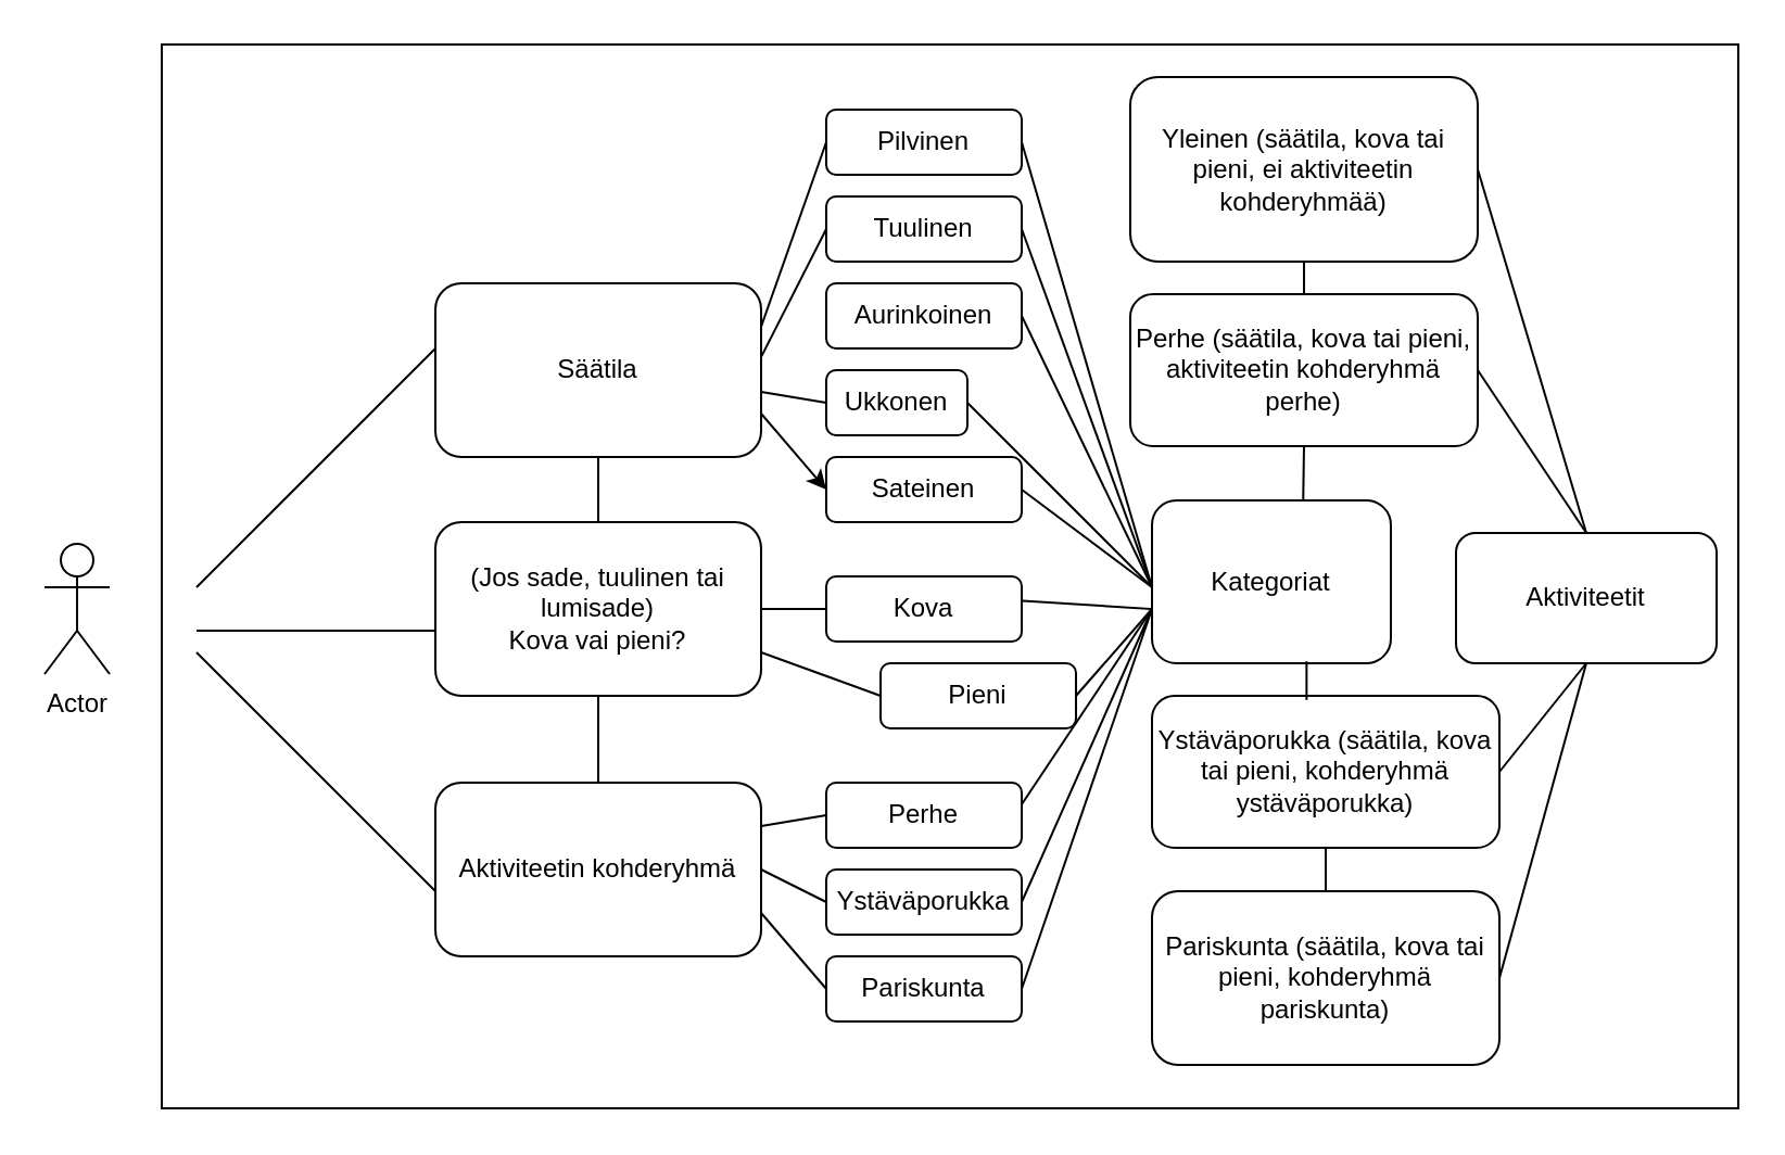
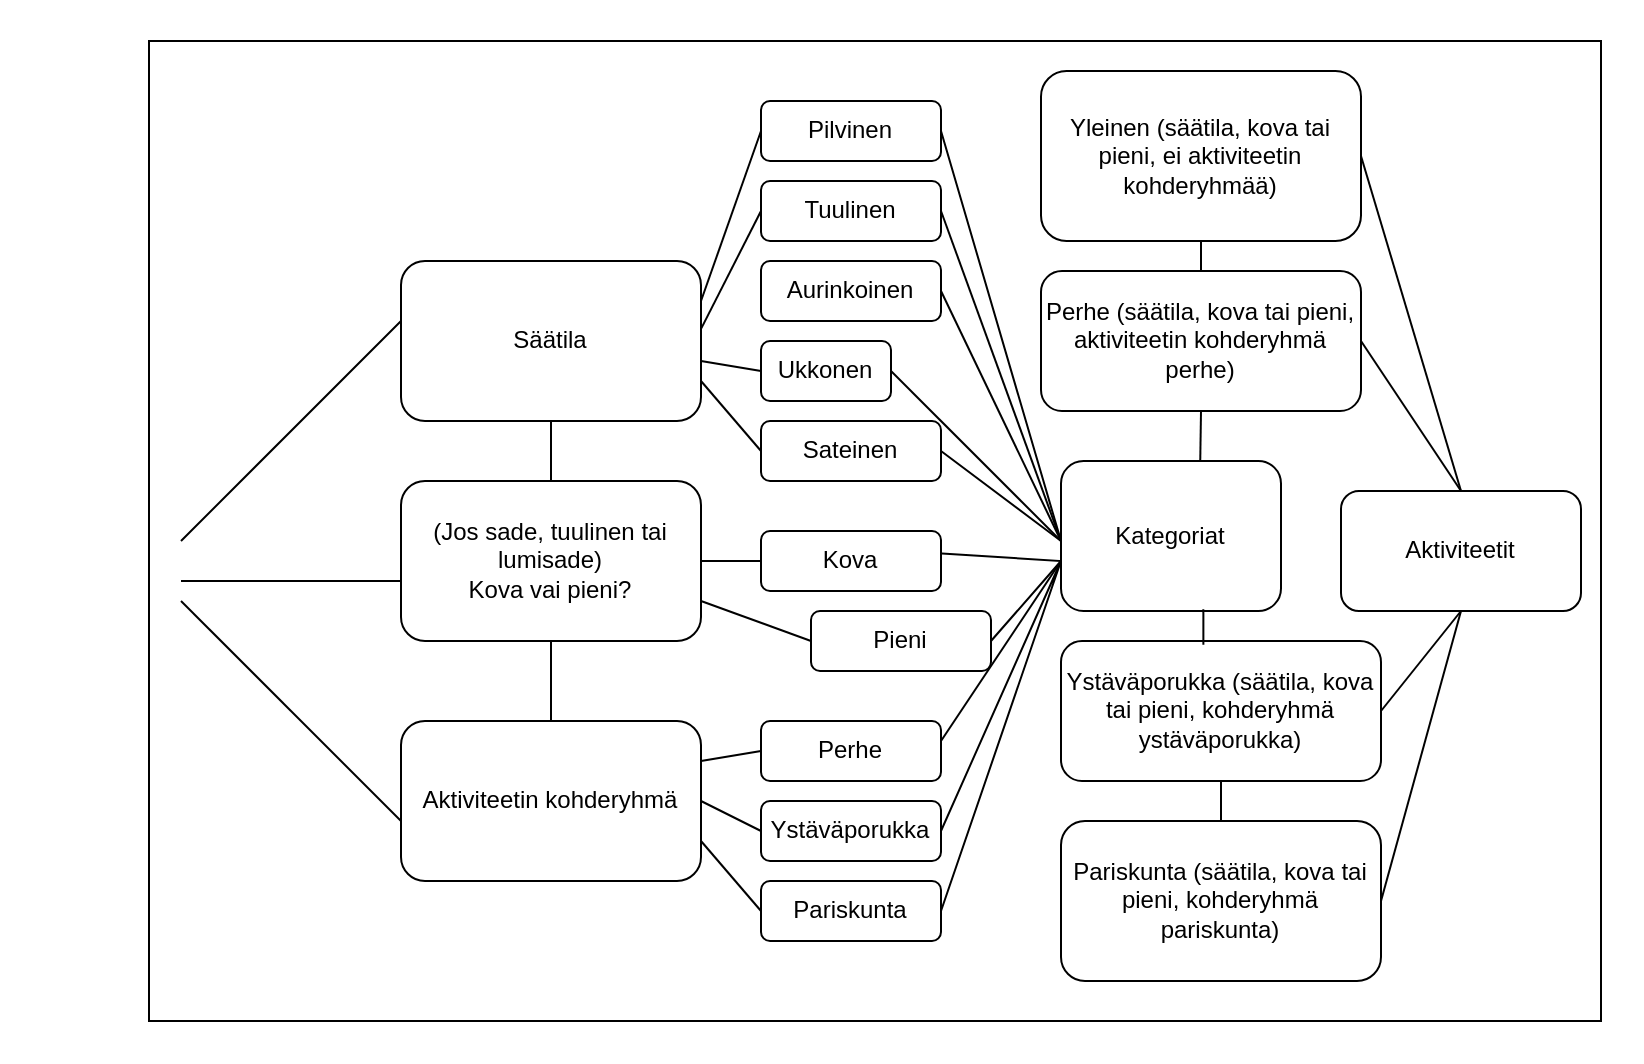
  <mxCell id="0" />
  <mxCell id="1" parent="0" />
  <mxCell id="2" value="" style="rounded=0;whiteSpace=wrap;html=1;" vertex="1" parent="1"><mxGeometry x="74" y="20" width="726" height="490" as="geometry" /></mxCell>
- <mxCell id="3" value="Actor" style="shape=umlActor;verticalLabelPosition=bottom;verticalAlign=top;html=1;outlineConnect=0;" vertex="1" parent="1"><mxGeometry x="20" y="250" width="30" height="60" as="geometry" /></mxCell>
  <mxCell id="4" value="Aktiviteetin kohderyhmä" style="rounded=1;whiteSpace=wrap;html=1;" vertex="1" parent="1"><mxGeometry x="200" y="360" width="150" height="80" as="geometry" /></mxCell>
  <mxCell id="5" value="(Jos sade, tuulinen tai lumisade)&lt;div&gt;Kova vai pieni?&lt;/div&gt;" style="rounded=1;whiteSpace=wrap;html=1;" vertex="1" parent="1"><mxGeometry x="200" y="240" width="150" height="80" as="geometry" /></mxCell>
  <mxCell id="6" value="Säätila" style="rounded=1;whiteSpace=wrap;html=1;" vertex="1" parent="1"><mxGeometry x="200" y="130" width="150" height="80" as="geometry" /></mxCell>
  <mxCell id="7" value="" style="endArrow=none;html=1;rounded=0;" edge="1" parent="1"><mxGeometry width="50" height="50" relative="1" as="geometry"><mxPoint x="90" y="270" as="sourcePoint" /><mxPoint x="140" y="220" as="targetPoint" /><Array as="points"><mxPoint x="200" y="160" /></Array></mxGeometry></mxCell>
  <mxCell id="8" value="" style="endArrow=none;html=1;rounded=0;" edge="1" parent="1"><mxGeometry width="50" height="50" relative="1" as="geometry"><mxPoint x="90" y="290" as="sourcePoint" /><mxPoint x="200" y="290" as="targetPoint" /><Array as="points"><mxPoint x="200" y="290" /></Array></mxGeometry></mxCell>
  <mxCell id="9" value="" style="endArrow=none;html=1;rounded=0;" edge="1" parent="1"><mxGeometry width="50" height="50" relative="1" as="geometry"><mxPoint x="90" y="300" as="sourcePoint" /><mxPoint x="200" y="410" as="targetPoint" /><Array as="points"><mxPoint x="200" y="410" /></Array></mxGeometry></mxCell>
  <mxCell id="10" value="" style="endArrow=none;html=1;rounded=0;" edge="1" parent="1" source="5" target="6"><mxGeometry width="50" height="50" relative="1" as="geometry"><mxPoint x="250" y="250" as="sourcePoint" /><mxPoint x="300" y="200" as="targetPoint" /></mxGeometry></mxCell>
  <mxCell id="11" value="" style="endArrow=none;html=1;rounded=0;exitX=0.5;exitY=0;exitDx=0;exitDy=0;entryX=0.5;entryY=1;entryDx=0;entryDy=0;" edge="1" parent="1" source="4" target="5"><mxGeometry width="50" height="50" relative="1" as="geometry"><mxPoint x="285" y="250" as="sourcePoint" /><mxPoint x="285" y="220" as="targetPoint" /></mxGeometry></mxCell>
  <mxCell id="12" value="Perhe" style="rounded=1;whiteSpace=wrap;html=1;" vertex="1" parent="1"><mxGeometry x="380" y="360" width="90" height="30" as="geometry" /></mxCell>
  <mxCell id="13" value="Ystäväporukka" style="rounded=1;whiteSpace=wrap;html=1;" vertex="1" parent="1"><mxGeometry x="380" y="400" width="90" height="30" as="geometry" /></mxCell>
  <mxCell id="14" value="Pariskunta" style="rounded=1;whiteSpace=wrap;html=1;" vertex="1" parent="1"><mxGeometry x="380" y="440" width="90" height="30" as="geometry" /></mxCell>
  <mxCell id="15" value="Kova" style="rounded=1;whiteSpace=wrap;html=1;direction=west;" vertex="1" parent="1"><mxGeometry x="380" y="265" width="90" height="30" as="geometry" /></mxCell>
  <mxCell id="16" value="Pieni" style="rounded=1;whiteSpace=wrap;html=1;" vertex="1" parent="1"><mxGeometry x="405" y="305" width="90" height="30" as="geometry" /></mxCell>
  <mxCell id="17" value="Sateinen" style="rounded=1;whiteSpace=wrap;html=1;" vertex="1" parent="1"><mxGeometry x="380" y="210" width="90" height="30" as="geometry" /></mxCell>
  <mxCell id="18" value="Ukkonen" style="rounded=1;whiteSpace=wrap;html=1;" vertex="1" parent="1"><mxGeometry x="380" y="170" width="65" height="30" as="geometry" /></mxCell>
  <mxCell id="19" value="Aurinkoinen" style="rounded=1;whiteSpace=wrap;html=1;" vertex="1" parent="1"><mxGeometry x="380" y="130" width="90" height="30" as="geometry" /></mxCell>
  <mxCell id="20" value="Tuulinen" style="rounded=1;whiteSpace=wrap;html=1;" vertex="1" parent="1"><mxGeometry x="380" y="90" width="90" height="30" as="geometry" /></mxCell>
  <mxCell id="21" value="Pilvinen" style="rounded=1;whiteSpace=wrap;html=1;" vertex="1" parent="1"><mxGeometry x="380" y="50" width="90" height="30" as="geometry" /></mxCell>
  <mxCell id="22" value="" style="endArrow=none;html=1;rounded=0;entryX=1;entryY=0.5;entryDx=0;entryDy=0;" edge="1" parent="1" target="15"><mxGeometry width="50" height="50" relative="1" as="geometry"><mxPoint x="350" y="280" as="sourcePoint" /><mxPoint x="400" y="230" as="targetPoint" /></mxGeometry></mxCell>
  <mxCell id="23" value="" style="endArrow=none;html=1;rounded=0;entryX=0;entryY=0.5;entryDx=0;entryDy=0;exitX=1;exitY=0.75;exitDx=0;exitDy=0;" edge="1" parent="1" source="5" target="16"><mxGeometry width="50" height="50" relative="1" as="geometry"><mxPoint x="360" y="290" as="sourcePoint" /><mxPoint x="390" y="298" as="targetPoint" /></mxGeometry></mxCell>
  <mxCell id="24" value="" style="endArrow=none;html=1;rounded=0;exitX=1;exitY=0.25;exitDx=0;exitDy=0;entryX=0;entryY=0.5;entryDx=0;entryDy=0;" edge="1" parent="1" source="6" target="21"><mxGeometry width="50" height="50" relative="1" as="geometry"><mxPoint x="330" y="120" as="sourcePoint" /><mxPoint x="380" y="70" as="targetPoint" /></mxGeometry></mxCell>
  <mxCell id="25" value="" style="endArrow=none;html=1;rounded=0;entryX=0;entryY=0.5;entryDx=0;entryDy=0;exitX=1.001;exitY=0.421;exitDx=0;exitDy=0;exitPerimeter=0;" edge="1" parent="1" source="6" target="20"><mxGeometry width="50" height="50" relative="1" as="geometry"><mxPoint x="330" y="170" as="sourcePoint" /><mxPoint x="380" y="120" as="targetPoint" /></mxGeometry></mxCell>
  <mxCell id="26" value="" style="endArrow=none;html=1;rounded=0;entryX=0;entryY=0.5;entryDx=0;entryDy=0;" edge="1" parent="1" target="18"><mxGeometry width="50" height="50" relative="1" as="geometry"><mxPoint x="350" y="180" as="sourcePoint" /><mxPoint x="380" y="145" as="targetPoint" /></mxGeometry></mxCell>
- <mxCell id="27" value="" style="endArrow=classic;html=1;rounded=0;entryX=0;entryY=0.5;entryDx=0;entryDy=0;exitX=1;exitY=0.75;exitDx=0;exitDy=0;" edge="1" parent="1" source="6" target="17"><mxGeometry width="50" height="50" relative="1" as="geometry"><mxPoint x="330" y="280" as="sourcePoint" /><mxPoint x="380" y="230" as="targetPoint" /></mxGeometry></mxCell>
+ <mxCell id="27" value="" style="endArrow=none;html=1;rounded=0;entryX=0;entryY=0.5;entryDx=0;entryDy=0;exitX=1;exitY=0.75;exitDx=0;exitDy=0;" edge="1" parent="1" source="6" target="17"><mxGeometry width="50" height="50" relative="1" as="geometry"><mxPoint x="330" y="280" as="sourcePoint" /><mxPoint x="380" y="230" as="targetPoint" /></mxGeometry></mxCell>
  <mxCell id="28" value="" style="endArrow=none;html=1;rounded=0;exitX=0;exitY=0.5;exitDx=0;exitDy=0;entryX=1;entryY=0.25;entryDx=0;entryDy=0;" edge="1" parent="1" source="12" target="4"><mxGeometry width="50" height="50" relative="1" as="geometry"><mxPoint x="190" y="490" as="sourcePoint" /><mxPoint x="240" y="440" as="targetPoint" /></mxGeometry></mxCell>
  <mxCell id="29" value="" style="endArrow=none;html=1;rounded=0;entryX=0;entryY=0.5;entryDx=0;entryDy=0;exitX=1;exitY=0.5;exitDx=0;exitDy=0;" edge="1" parent="1" source="4" target="13"><mxGeometry width="50" height="50" relative="1" as="geometry"><mxPoint x="390" y="380" as="sourcePoint" /><mxPoint x="440" y="330" as="targetPoint" /></mxGeometry></mxCell>
  <mxCell id="30" value="" style="endArrow=none;html=1;rounded=0;entryX=0;entryY=0.5;entryDx=0;entryDy=0;exitX=1;exitY=0.75;exitDx=0;exitDy=0;" edge="1" parent="1" source="4" target="14"><mxGeometry width="50" height="50" relative="1" as="geometry"><mxPoint x="390" y="380" as="sourcePoint" /><mxPoint x="440" y="330" as="targetPoint" /></mxGeometry></mxCell>
  <mxCell id="31" value="Aktiviteetit" style="rounded=1;whiteSpace=wrap;html=1;" vertex="1" parent="1"><mxGeometry x="670" y="245" width="120" height="60" as="geometry" /></mxCell>
  <mxCell id="32" value="" style="endArrow=none;html=1;rounded=0;exitX=1;exitY=0.5;exitDx=0;exitDy=0;entryX=-0.005;entryY=0.625;entryDx=0;entryDy=0;entryPerimeter=0;" edge="1" parent="1" source="16" target="15"><mxGeometry width="50" height="50" relative="1" as="geometry"><mxPoint x="480" y="330" as="sourcePoint" /><mxPoint x="530" y="280" as="targetPoint" /><Array as="points"><mxPoint x="530" y="280" /></Array></mxGeometry></mxCell>
  <mxCell id="33" value="" style="endArrow=none;html=1;rounded=0;exitX=1;exitY=0.5;exitDx=0;exitDy=0;entryX=1;entryY=0.5;entryDx=0;entryDy=0;" edge="1" parent="1" source="14" target="13"><mxGeometry width="50" height="50" relative="1" as="geometry"><mxPoint x="430" y="390" as="sourcePoint" /><mxPoint x="480" y="340" as="targetPoint" /><Array as="points"><mxPoint x="530" y="280" /></Array></mxGeometry></mxCell>
  <mxCell id="34" value="" style="endArrow=none;html=1;rounded=0;" edge="1" parent="1"><mxGeometry width="50" height="50" relative="1" as="geometry"><mxPoint x="470" y="370" as="sourcePoint" /><mxPoint x="530" y="280" as="targetPoint" /></mxGeometry></mxCell>
  <mxCell id="35" value="" style="endArrow=none;html=1;rounded=0;exitX=1;exitY=0.5;exitDx=0;exitDy=0;entryX=1;entryY=0.5;entryDx=0;entryDy=0;" edge="1" parent="1" source="17" target="21"><mxGeometry width="50" height="50" relative="1" as="geometry"><mxPoint x="480" y="190" as="sourcePoint" /><mxPoint x="530" y="140" as="targetPoint" /><Array as="points"><mxPoint x="530" y="270" /></Array></mxGeometry></mxCell>
  <mxCell id="36" value="" style="endArrow=none;html=1;rounded=0;entryX=1;entryY=0.5;entryDx=0;entryDy=0;" edge="1" parent="1" target="20"><mxGeometry width="50" height="50" relative="1" as="geometry"><mxPoint x="530" y="270" as="sourcePoint" /><mxPoint x="530" y="140" as="targetPoint" /></mxGeometry></mxCell>
  <mxCell id="37" value="" style="endArrow=none;html=1;rounded=0;entryX=1;entryY=0.5;entryDx=0;entryDy=0;" edge="1" parent="1" target="18"><mxGeometry width="50" height="50" relative="1" as="geometry"><mxPoint x="530" y="270" as="sourcePoint" /><mxPoint x="530" y="140" as="targetPoint" /></mxGeometry></mxCell>
  <mxCell id="38" value="" style="endArrow=none;html=1;rounded=0;entryX=1;entryY=0.5;entryDx=0;entryDy=0;" edge="1" parent="1" target="19"><mxGeometry width="50" height="50" relative="1" as="geometry"><mxPoint x="530" y="270" as="sourcePoint" /><mxPoint x="530" y="140" as="targetPoint" /></mxGeometry></mxCell>
  <mxCell id="39" value="Yleinen (säätila, kova tai pieni, ei aktiviteetin kohderyhmää)" style="rounded=1;whiteSpace=wrap;html=1;" vertex="1" parent="1"><mxGeometry x="520" y="35" width="160" height="85" as="geometry" /></mxCell>
  <mxCell id="40" value="Pariskunta (säätila, kova tai pieni, kohderyhmä pariskunta)" style="rounded=1;whiteSpace=wrap;html=1;" vertex="1" parent="1"><mxGeometry x="530" y="410" width="160" height="80" as="geometry" /></mxCell>
  <mxCell id="41" value="Ystäväporukka (säätila, kova tai pieni, kohderyhmä ystäväporukka)" style="rounded=1;whiteSpace=wrap;html=1;" vertex="1" parent="1"><mxGeometry x="530" y="320" width="160" height="70" as="geometry" /></mxCell>
  <mxCell id="42" value="" style="endArrow=none;html=1;rounded=0;exitX=0.5;exitY=1;exitDx=0;exitDy=0;entryX=1;entryY=0.5;entryDx=0;entryDy=0;" edge="1" parent="1" source="31" target="41"><mxGeometry width="50" height="50" relative="1" as="geometry"><mxPoint x="480" y="280" as="sourcePoint" /><mxPoint x="530" y="230" as="targetPoint" /></mxGeometry></mxCell>
  <mxCell id="43" value="" style="endArrow=none;html=1;rounded=0;exitX=0.5;exitY=0;exitDx=0;exitDy=0;entryX=1;entryY=0.5;entryDx=0;entryDy=0;" edge="1" parent="1" source="31" target="39"><mxGeometry width="50" height="50" relative="1" as="geometry"><mxPoint x="660" y="170" as="sourcePoint" /><mxPoint x="710" y="120" as="targetPoint" /></mxGeometry></mxCell>
  <mxCell id="44" value="" style="endArrow=none;html=1;rounded=0;exitX=0.5;exitY=1;exitDx=0;exitDy=0;entryX=1;entryY=0.5;entryDx=0;entryDy=0;" edge="1" parent="1" source="31" target="40"><mxGeometry width="50" height="50" relative="1" as="geometry"><mxPoint x="600" y="260" as="sourcePoint" /><mxPoint x="640" y="88" as="targetPoint" /></mxGeometry></mxCell>
  <mxCell id="45" value="" style="endArrow=none;html=1;rounded=0;exitX=0.5;exitY=0;exitDx=0;exitDy=0;entryX=1;entryY=0.5;entryDx=0;entryDy=0;" edge="1" parent="1" source="31" target="46"><mxGeometry width="50" height="50" relative="1" as="geometry"><mxPoint x="740" y="245" as="sourcePoint" /><mxPoint x="520" y="78" as="targetPoint" /></mxGeometry></mxCell>
  <mxCell id="46" value="Perhe (säätila, kova tai pieni, aktiviteetin kohderyhmä perhe)" style="rounded=1;whiteSpace=wrap;html=1;" vertex="1" parent="1"><mxGeometry x="520" y="135" width="160" height="70" as="geometry" /></mxCell>
  <mxCell id="47" value="Kategoriat" style="rounded=1;whiteSpace=wrap;html=1;" vertex="1" parent="1"><mxGeometry x="530" y="230" width="110" height="75" as="geometry" /></mxCell>
  <mxCell id="48" value="" style="endArrow=none;html=1;rounded=0;entryX=0.5;entryY=1;entryDx=0;entryDy=0;exitX=0.633;exitY=-0.003;exitDx=0;exitDy=0;exitPerimeter=0;" edge="1" parent="1" source="47" target="46"><mxGeometry width="50" height="50" relative="1" as="geometry"><mxPoint x="480" y="280" as="sourcePoint" /><mxPoint x="530" y="230" as="targetPoint" /></mxGeometry></mxCell>
  <mxCell id="49" value="" style="endArrow=none;html=1;rounded=0;entryX=0.647;entryY=0.989;entryDx=0;entryDy=0;entryPerimeter=0;exitX=0.445;exitY=0.026;exitDx=0;exitDy=0;exitPerimeter=0;" edge="1" parent="1" source="41" target="47"><mxGeometry width="50" height="50" relative="1" as="geometry"><mxPoint x="480" y="280" as="sourcePoint" /><mxPoint x="530" y="230" as="targetPoint" /></mxGeometry></mxCell>
  <mxCell id="50" value="" style="endArrow=none;html=1;rounded=0;entryX=0.5;entryY=1;entryDx=0;entryDy=0;exitX=0.5;exitY=0;exitDx=0;exitDy=0;" edge="1" parent="1" source="46" target="39"><mxGeometry width="50" height="50" relative="1" as="geometry"><mxPoint x="480" y="280" as="sourcePoint" /><mxPoint x="530" y="230" as="targetPoint" /></mxGeometry></mxCell>
  <mxCell id="51" value="" style="endArrow=none;html=1;rounded=0;entryX=0.5;entryY=1;entryDx=0;entryDy=0;exitX=0.5;exitY=0;exitDx=0;exitDy=0;" edge="1" parent="1" source="40" target="41"><mxGeometry width="50" height="50" relative="1" as="geometry"><mxPoint x="480" y="280" as="sourcePoint" /><mxPoint x="530" y="230" as="targetPoint" /></mxGeometry></mxCell>
